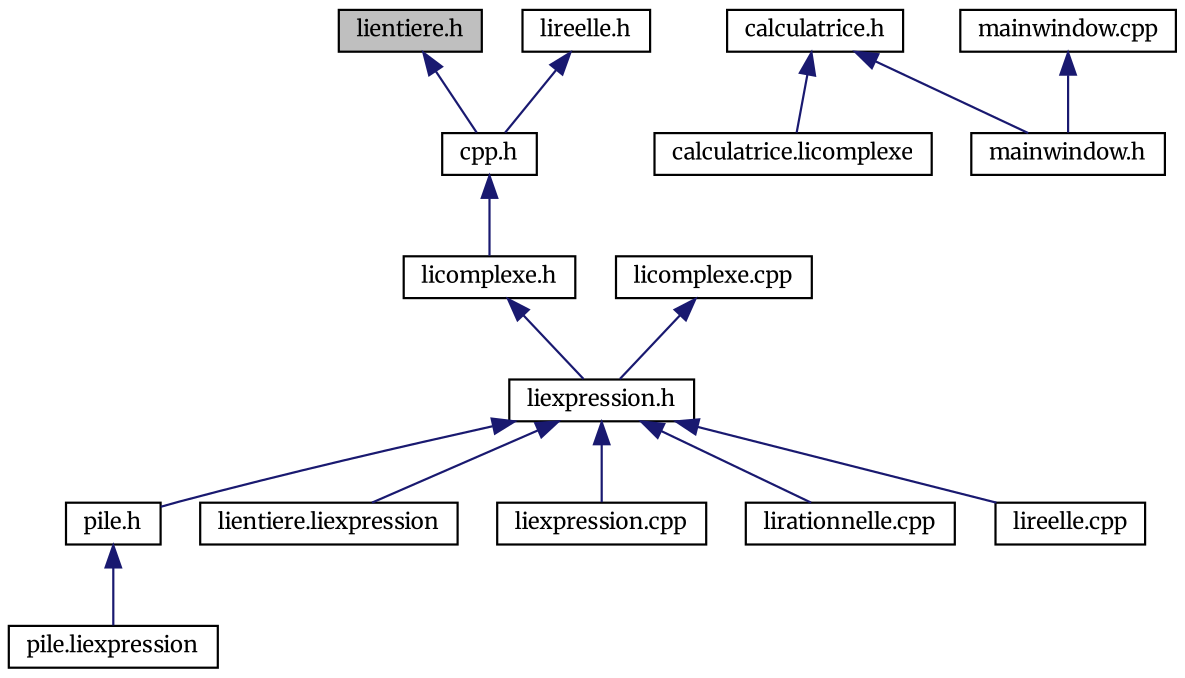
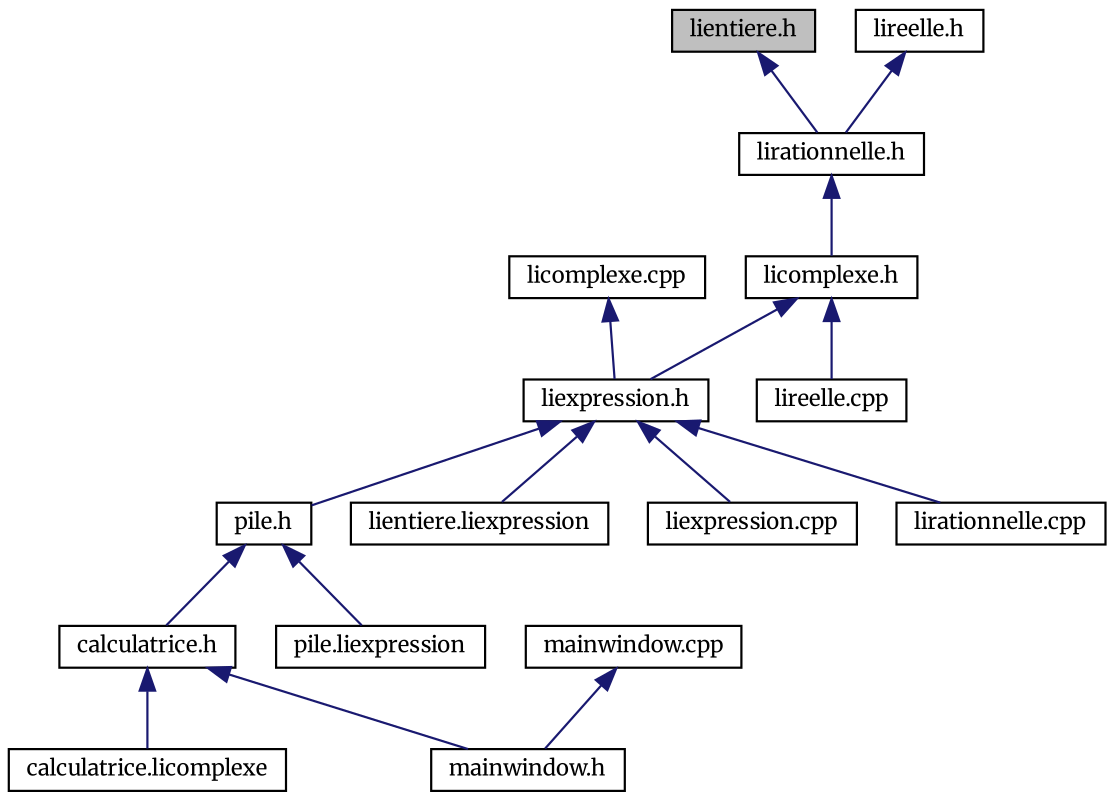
  digraph {
    fontname=Merriweather
    node [color=black fillcolor=white fontname=Merriweather fontsize=10 shape=record style=filled]
    edge [color=midnightblue dir=back fontname=Merriweather fontsize=10 labelfontname=Helvetica labelfontsize=10 style=solid]
    n1 [fillcolor=grey75 fontcolor=black height=0.2 label="lientiere.h" width=0.4]
-   n2 [height=0.2 label="cpp.h" width=0.4]
+   n2 [height=0.2 label="lirationnelle.h" width=0.4]
    n3 [height=0.2 label="lireelle.h" width=0.4]
    n4 [height=0.2 label="licomplexe.h" width=0.4]
    n5 [height=0.2 label="liexpression.h" width=0.4]
    n6 [height=0.2 label="pile.h" width=0.4]
    n7 [height=0.2 label="lientiere.liexpression" width=0.4]
    n8 [height=0.2 label="liexpression.cpp" width=0.4]
    n9 [height=0.2 label="lirationnelle.cpp" width=0.4]
    n10 [height=0.2 label="lireelle.cpp" width=0.4]
    n11 [height=0.2 label="calculatrice.h" width=0.4]
    n12 [height=0.2 label="pile.liexpression" width=0.4]
    n13 [height=0.2 label="licomplexe.cpp" width=0.4]
    n14 [height=0.2 label="calculatrice.licomplexe" width=0.4]
    n15 [height=0.2 label="mainwindow.h" width=0.4]
    n16 [height=0.2 label="mainwindow.cpp" width=0.4]
    n1 -> n2
    n2 -> n4
    n3 -> n2
    n4 -> n5
    n5 -> n6
    n5 -> n7
    n5 -> n8
    n5 -> n9
-   n5 -> n10
+   n4 -> n10
+   n6 -> n11
    n6 -> n12
    n11 -> n14
    n11 -> n15
    n13 -> n5
    n16 -> n15
  }
